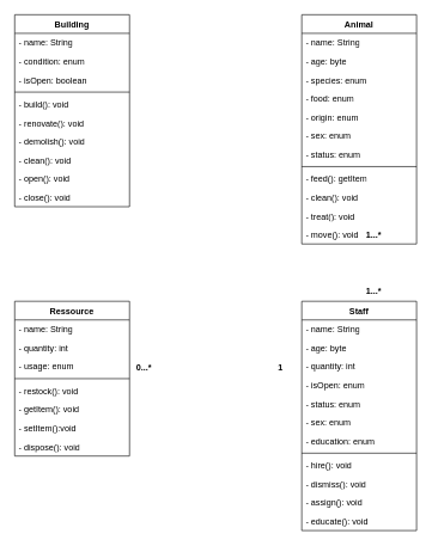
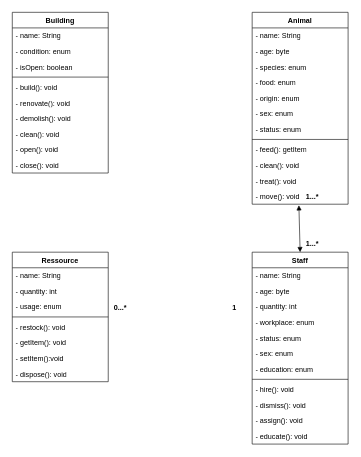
  <mxCell id="0" />
  <mxCell id="1" parent="0" />
  <mxCell id="2" value="Building" style="swimlane;fontStyle=1;align=center;verticalAlign=top;childLayout=stackLayout;horizontal=1;startSize=26;horizontalStack=0;resizeParent=1;resizeParentMax=0;resizeLast=0;collapsible=1;marginBottom=0;whiteSpace=wrap;html=1;" vertex="1" parent="1"><mxGeometry x="20" y="20" width="160" height="268" as="geometry"><mxRectangle x="40" y="40" width="80" height="30" as="alternateBounds" /></mxGeometry></mxCell>
  <mxCell id="3" value="- name: String" style="text;strokeColor=none;fillColor=none;align=left;verticalAlign=top;spacingLeft=4;spacingRight=4;overflow=hidden;rotatable=0;points=[[0,0.5],[1,0.5]];portConstraint=eastwest;whiteSpace=wrap;html=1;" vertex="1" parent="2"><mxGeometry y="26" width="160" height="26" as="geometry" /></mxCell>
  <mxCell id="4" value="- condition: enum" style="text;strokeColor=none;fillColor=none;align=left;verticalAlign=top;spacingLeft=4;spacingRight=4;overflow=hidden;rotatable=0;points=[[0,0.5],[1,0.5]];portConstraint=eastwest;whiteSpace=wrap;html=1;" vertex="1" parent="2"><mxGeometry y="52" width="160" height="26" as="geometry" /></mxCell>
  <mxCell id="5" value="- isOpen: boolean" style="text;strokeColor=none;fillColor=none;align=left;verticalAlign=top;spacingLeft=4;spacingRight=4;overflow=hidden;rotatable=0;points=[[0,0.5],[1,0.5]];portConstraint=eastwest;whiteSpace=wrap;html=1;" vertex="1" parent="2"><mxGeometry y="78" width="160" height="26" as="geometry" /></mxCell>
  <mxCell id="6" value="" style="line;strokeWidth=1;fillColor=none;align=left;verticalAlign=middle;spacingTop=-1;spacingLeft=3;spacingRight=3;rotatable=0;labelPosition=right;points=[];portConstraint=eastwest;strokeColor=inherit;" vertex="1" parent="2"><mxGeometry y="104" width="160" height="8" as="geometry" /></mxCell>
  <mxCell id="7" value="- build(): void" style="text;strokeColor=none;fillColor=none;align=left;verticalAlign=top;spacingLeft=4;spacingRight=4;overflow=hidden;rotatable=0;points=[[0,0.5],[1,0.5]];portConstraint=eastwest;whiteSpace=wrap;html=1;" vertex="1" parent="2"><mxGeometry y="112" width="160" height="26" as="geometry" /></mxCell>
  <mxCell id="8" value="- renovate(): void" style="text;strokeColor=none;fillColor=none;align=left;verticalAlign=top;spacingLeft=4;spacingRight=4;overflow=hidden;rotatable=0;points=[[0,0.5],[1,0.5]];portConstraint=eastwest;whiteSpace=wrap;html=1;" vertex="1" parent="2"><mxGeometry y="138" width="160" height="26" as="geometry" /></mxCell>
  <mxCell id="9" value="- demolish(): void" style="text;strokeColor=none;fillColor=none;align=left;verticalAlign=top;spacingLeft=4;spacingRight=4;overflow=hidden;rotatable=0;points=[[0,0.5],[1,0.5]];portConstraint=eastwest;whiteSpace=wrap;html=1;" vertex="1" parent="2"><mxGeometry y="164" width="160" height="26" as="geometry" /></mxCell>
  <mxCell id="10" value="- clean(): void" style="text;strokeColor=none;fillColor=none;align=left;verticalAlign=top;spacingLeft=4;spacingRight=4;overflow=hidden;rotatable=0;points=[[0,0.5],[1,0.5]];portConstraint=eastwest;whiteSpace=wrap;html=1;" vertex="1" parent="2"><mxGeometry y="190" width="160" height="26" as="geometry" /></mxCell>
  <mxCell id="11" value="- open(): void" style="text;strokeColor=none;fillColor=none;align=left;verticalAlign=top;spacingLeft=4;spacingRight=4;overflow=hidden;rotatable=0;points=[[0,0.5],[1,0.5]];portConstraint=eastwest;whiteSpace=wrap;html=1;" vertex="1" parent="2"><mxGeometry y="216" width="160" height="26" as="geometry" /></mxCell>
  <mxCell id="12" value="- close(): void" style="text;strokeColor=none;fillColor=none;align=left;verticalAlign=top;spacingLeft=4;spacingRight=4;overflow=hidden;rotatable=0;points=[[0,0.5],[1,0.5]];portConstraint=eastwest;whiteSpace=wrap;html=1;" vertex="1" parent="2"><mxGeometry y="242" width="160" height="26" as="geometry" /></mxCell>
  <mxCell id="13" value="Staff" style="swimlane;fontStyle=1;align=center;verticalAlign=top;childLayout=stackLayout;horizontal=1;startSize=26;horizontalStack=0;resizeParent=1;resizeParentMax=0;resizeLast=0;collapsible=1;marginBottom=0;whiteSpace=wrap;html=1;" vertex="1" parent="1"><mxGeometry x="420" y="420" width="160" height="320" as="geometry" /></mxCell>
  <mxCell id="14" value="- name: String" style="text;strokeColor=none;fillColor=none;align=left;verticalAlign=top;spacingLeft=4;spacingRight=4;overflow=hidden;rotatable=0;points=[[0,0.5],[1,0.5]];portConstraint=eastwest;whiteSpace=wrap;html=1;" vertex="1" parent="13"><mxGeometry y="26" width="160" height="26" as="geometry" /></mxCell>
  <mxCell id="15" value="- age: byte" style="text;strokeColor=none;fillColor=none;align=left;verticalAlign=top;spacingLeft=4;spacingRight=4;overflow=hidden;rotatable=0;points=[[0,0.5],[1,0.5]];portConstraint=eastwest;whiteSpace=wrap;html=1;" vertex="1" parent="13"><mxGeometry y="52" width="160" height="26" as="geometry" /></mxCell>
  <mxCell id="16" value="- quantity: int" style="text;strokeColor=none;fillColor=none;align=left;verticalAlign=top;spacingLeft=4;spacingRight=4;overflow=hidden;rotatable=0;points=[[0,0.5],[1,0.5]];portConstraint=eastwest;whiteSpace=wrap;html=1;" vertex="1" parent="13"><mxGeometry y="78" width="160" height="26" as="geometry" /></mxCell>
- <mxCell id="17" value="- isOpen: enum" style="text;strokeColor=none;fillColor=none;align=left;verticalAlign=top;spacingLeft=4;spacingRight=4;overflow=hidden;rotatable=0;points=[[0,0.5],[1,0.5]];portConstraint=eastwest;whiteSpace=wrap;html=1;" vertex="1" parent="13"><mxGeometry y="104" width="160" height="26" as="geometry" /></mxCell>
+ <mxCell id="17" value="- workplace: enum" style="text;strokeColor=none;fillColor=none;align=left;verticalAlign=top;spacingLeft=4;spacingRight=4;overflow=hidden;rotatable=0;points=[[0,0.5],[1,0.5]];portConstraint=eastwest;whiteSpace=wrap;html=1;" vertex="1" parent="13"><mxGeometry y="104" width="160" height="26" as="geometry" /></mxCell>
  <mxCell id="18" value="- status: enum" style="text;strokeColor=none;fillColor=none;align=left;verticalAlign=top;spacingLeft=4;spacingRight=4;overflow=hidden;rotatable=0;points=[[0,0.5],[1,0.5]];portConstraint=eastwest;whiteSpace=wrap;html=1;" vertex="1" parent="13"><mxGeometry y="130" width="160" height="26" as="geometry" /></mxCell>
  <mxCell id="19" value="- sex: enum" style="text;strokeColor=none;fillColor=none;align=left;verticalAlign=top;spacingLeft=4;spacingRight=4;overflow=hidden;rotatable=0;points=[[0,0.5],[1,0.5]];portConstraint=eastwest;whiteSpace=wrap;html=1;" vertex="1" parent="13"><mxGeometry y="156" width="160" height="26" as="geometry" /></mxCell>
  <mxCell id="20" value="- education: enum" style="text;strokeColor=none;fillColor=none;align=left;verticalAlign=top;spacingLeft=4;spacingRight=4;overflow=hidden;rotatable=0;points=[[0,0.5],[1,0.5]];portConstraint=eastwest;whiteSpace=wrap;html=1;" vertex="1" parent="13"><mxGeometry y="182" width="160" height="26" as="geometry" /></mxCell>
  <mxCell id="21" value="" style="line;strokeWidth=1;fillColor=none;align=left;verticalAlign=middle;spacingTop=-1;spacingLeft=3;spacingRight=3;rotatable=0;labelPosition=right;points=[];portConstraint=eastwest;strokeColor=inherit;" vertex="1" parent="13"><mxGeometry y="208" width="160" height="8" as="geometry" /></mxCell>
  <mxCell id="22" value="- hire(): void" style="text;strokeColor=none;fillColor=none;align=left;verticalAlign=top;spacingLeft=4;spacingRight=4;overflow=hidden;rotatable=0;points=[[0,0.5],[1,0.5]];portConstraint=eastwest;whiteSpace=wrap;html=1;" vertex="1" parent="13"><mxGeometry y="216" width="160" height="26" as="geometry" /></mxCell>
  <mxCell id="23" value="- dismiss(): void" style="text;strokeColor=none;fillColor=none;align=left;verticalAlign=top;spacingLeft=4;spacingRight=4;overflow=hidden;rotatable=0;points=[[0,0.5],[1,0.5]];portConstraint=eastwest;whiteSpace=wrap;html=1;" vertex="1" parent="13"><mxGeometry y="242" width="160" height="26" as="geometry" /></mxCell>
  <mxCell id="24" value="- assign(): void" style="text;strokeColor=none;fillColor=none;align=left;verticalAlign=top;spacingLeft=4;spacingRight=4;overflow=hidden;rotatable=0;points=[[0,0.5],[1,0.5]];portConstraint=eastwest;whiteSpace=wrap;html=1;" vertex="1" parent="13"><mxGeometry y="268" width="160" height="26" as="geometry" /></mxCell>
  <mxCell id="25" value="- educate(): void" style="text;strokeColor=none;fillColor=none;align=left;verticalAlign=top;spacingLeft=4;spacingRight=4;overflow=hidden;rotatable=0;points=[[0,0.5],[1,0.5]];portConstraint=eastwest;whiteSpace=wrap;html=1;" vertex="1" parent="13"><mxGeometry y="294" width="160" height="26" as="geometry" /></mxCell>
  <mxCell id="26" value="Animal" style="swimlane;fontStyle=1;align=center;verticalAlign=top;childLayout=stackLayout;horizontal=1;startSize=26;horizontalStack=0;resizeParent=1;resizeParentMax=0;resizeLast=0;collapsible=1;marginBottom=0;whiteSpace=wrap;html=1;" vertex="1" parent="1"><mxGeometry x="420" y="20" width="160" height="320" as="geometry"><mxRectangle x="440" y="40" width="80" height="30" as="alternateBounds" /></mxGeometry></mxCell>
  <mxCell id="27" value="- name: String" style="text;strokeColor=none;fillColor=none;align=left;verticalAlign=top;spacingLeft=4;spacingRight=4;overflow=hidden;rotatable=0;points=[[0,0.5],[1,0.5]];portConstraint=eastwest;whiteSpace=wrap;html=1;" vertex="1" parent="26"><mxGeometry y="26" width="160" height="26" as="geometry" /></mxCell>
  <mxCell id="28" value="- age: byte" style="text;strokeColor=none;fillColor=none;align=left;verticalAlign=top;spacingLeft=4;spacingRight=4;overflow=hidden;rotatable=0;points=[[0,0.5],[1,0.5]];portConstraint=eastwest;whiteSpace=wrap;html=1;" vertex="1" parent="26"><mxGeometry y="52" width="160" height="26" as="geometry" /></mxCell>
  <mxCell id="29" value="- species: enum" style="text;strokeColor=none;fillColor=none;align=left;verticalAlign=top;spacingLeft=4;spacingRight=4;overflow=hidden;rotatable=0;points=[[0,0.5],[1,0.5]];portConstraint=eastwest;whiteSpace=wrap;html=1;" vertex="1" parent="26"><mxGeometry y="78" width="160" height="26" as="geometry" /></mxCell>
  <mxCell id="30" value="- food: enum" style="text;strokeColor=none;fillColor=none;align=left;verticalAlign=top;spacingLeft=4;spacingRight=4;overflow=hidden;rotatable=0;points=[[0,0.5],[1,0.5]];portConstraint=eastwest;whiteSpace=wrap;html=1;" vertex="1" parent="26"><mxGeometry y="104" width="160" height="26" as="geometry" /></mxCell>
  <mxCell id="31" value="- origin: enum" style="text;strokeColor=none;fillColor=none;align=left;verticalAlign=top;spacingLeft=4;spacingRight=4;overflow=hidden;rotatable=0;points=[[0,0.5],[1,0.5]];portConstraint=eastwest;whiteSpace=wrap;html=1;" vertex="1" parent="26"><mxGeometry y="130" width="160" height="26" as="geometry" /></mxCell>
  <mxCell id="32" value="- sex: enum" style="text;strokeColor=none;fillColor=none;align=left;verticalAlign=top;spacingLeft=4;spacingRight=4;overflow=hidden;rotatable=0;points=[[0,0.5],[1,0.5]];portConstraint=eastwest;whiteSpace=wrap;html=1;" vertex="1" parent="26"><mxGeometry y="156" width="160" height="26" as="geometry" /></mxCell>
  <mxCell id="33" value="- status: enum" style="text;strokeColor=none;fillColor=none;align=left;verticalAlign=top;spacingLeft=4;spacingRight=4;overflow=hidden;rotatable=0;points=[[0,0.5],[1,0.5]];portConstraint=eastwest;whiteSpace=wrap;html=1;" vertex="1" parent="26"><mxGeometry y="182" width="160" height="26" as="geometry" /></mxCell>
  <mxCell id="34" value="" style="line;strokeWidth=1;fillColor=none;align=left;verticalAlign=middle;spacingTop=-1;spacingLeft=3;spacingRight=3;rotatable=0;labelPosition=right;points=[];portConstraint=eastwest;strokeColor=inherit;" vertex="1" parent="26"><mxGeometry y="208" width="160" height="8" as="geometry" /></mxCell>
  <mxCell id="35" value="- feed(): getItem" style="text;strokeColor=none;fillColor=none;align=left;verticalAlign=top;spacingLeft=4;spacingRight=4;overflow=hidden;rotatable=0;points=[[0,0.5],[1,0.5]];portConstraint=eastwest;whiteSpace=wrap;html=1;" vertex="1" parent="26"><mxGeometry y="216" width="160" height="26" as="geometry" /></mxCell>
  <mxCell id="36" value="- clean(): void" style="text;strokeColor=none;fillColor=none;align=left;verticalAlign=top;spacingLeft=4;spacingRight=4;overflow=hidden;rotatable=0;points=[[0,0.5],[1,0.5]];portConstraint=eastwest;whiteSpace=wrap;html=1;" vertex="1" parent="26"><mxGeometry y="242" width="160" height="26" as="geometry" /></mxCell>
  <mxCell id="37" value="- treat(): void" style="text;strokeColor=none;fillColor=none;align=left;verticalAlign=top;spacingLeft=4;spacingRight=4;overflow=hidden;rotatable=0;points=[[0,0.5],[1,0.5]];portConstraint=eastwest;whiteSpace=wrap;html=1;" vertex="1" parent="26"><mxGeometry y="268" width="160" height="26" as="geometry" /></mxCell>
  <mxCell id="38" value="- move(): void" style="text;strokeColor=none;fillColor=none;align=left;verticalAlign=top;spacingLeft=4;spacingRight=4;overflow=hidden;rotatable=0;points=[[0,0.5],[1,0.5]];portConstraint=eastwest;whiteSpace=wrap;html=1;" vertex="1" parent="26"><mxGeometry y="294" width="160" height="26" as="geometry" /></mxCell>
  <mxCell id="39" value="Ressource" style="swimlane;fontStyle=1;align=center;verticalAlign=top;childLayout=stackLayout;horizontal=1;startSize=26;horizontalStack=0;resizeParent=1;resizeParentMax=0;resizeLast=0;collapsible=1;marginBottom=0;whiteSpace=wrap;html=1;" vertex="1" parent="1"><mxGeometry x="20" y="420" width="160" height="216" as="geometry"><mxRectangle x="440" y="440" width="100" height="30" as="alternateBounds" /></mxGeometry></mxCell>
  <mxCell id="40" value="- name: String" style="text;strokeColor=none;fillColor=none;align=left;verticalAlign=top;spacingLeft=4;spacingRight=4;overflow=hidden;rotatable=0;points=[[0,0.5],[1,0.5]];portConstraint=eastwest;whiteSpace=wrap;html=1;" vertex="1" parent="39"><mxGeometry y="26" width="160" height="26" as="geometry" /></mxCell>
  <mxCell id="41" value="- quantity: int" style="text;strokeColor=none;fillColor=none;align=left;verticalAlign=top;spacingLeft=4;spacingRight=4;overflow=hidden;rotatable=0;points=[[0,0.5],[1,0.5]];portConstraint=eastwest;whiteSpace=wrap;html=1;" vertex="1" parent="39"><mxGeometry y="52" width="160" height="26" as="geometry" /></mxCell>
  <mxCell id="42" value="- usage: enum" style="text;strokeColor=none;fillColor=none;align=left;verticalAlign=top;spacingLeft=4;spacingRight=4;overflow=hidden;rotatable=0;points=[[0,0.5],[1,0.5]];portConstraint=eastwest;whiteSpace=wrap;html=1;" vertex="1" parent="39"><mxGeometry y="78" width="160" height="26" as="geometry" /></mxCell>
  <mxCell id="43" value="" style="line;strokeWidth=1;fillColor=none;align=left;verticalAlign=middle;spacingTop=-1;spacingLeft=3;spacingRight=3;rotatable=0;labelPosition=right;points=[];portConstraint=eastwest;strokeColor=inherit;" vertex="1" parent="39"><mxGeometry y="104" width="160" height="8" as="geometry" /></mxCell>
  <mxCell id="44" value="- restock(): void" style="text;strokeColor=none;fillColor=none;align=left;verticalAlign=top;spacingLeft=4;spacingRight=4;overflow=hidden;rotatable=0;points=[[0,0.5],[1,0.5]];portConstraint=eastwest;whiteSpace=wrap;html=1;" vertex="1" parent="39"><mxGeometry y="112" width="160" height="26" as="geometry" /></mxCell>
  <mxCell id="45" value="- getItem(): void" style="text;strokeColor=none;fillColor=none;align=left;verticalAlign=top;spacingLeft=4;spacingRight=4;overflow=hidden;rotatable=0;points=[[0,0.5],[1,0.5]];portConstraint=eastwest;whiteSpace=wrap;html=1;" vertex="1" parent="39"><mxGeometry y="138" width="160" height="26" as="geometry" /></mxCell>
  <mxCell id="46" value="- setItem():void" style="text;strokeColor=none;fillColor=none;align=left;verticalAlign=top;spacingLeft=4;spacingRight=4;overflow=hidden;rotatable=0;points=[[0,0.5],[1,0.5]];portConstraint=eastwest;whiteSpace=wrap;html=1;" vertex="1" parent="39"><mxGeometry y="164" width="160" height="26" as="geometry" /></mxCell>
  <mxCell id="47" value="- dispose(): void" style="text;strokeColor=none;fillColor=none;align=left;verticalAlign=top;spacingLeft=4;spacingRight=4;overflow=hidden;rotatable=0;points=[[0,0.5],[1,0.5]];portConstraint=eastwest;whiteSpace=wrap;html=1;" vertex="1" parent="39"><mxGeometry y="190" width="160" height="26" as="geometry" /></mxCell>
+ <mxCell id="48" value="" style="endArrow=block;startArrow=block;endFill=1;startFill=1;html=1;rounded=0;exitX=0.487;exitY=1.066;exitDx=0;exitDy=0;exitPerimeter=0;entryX=0.5;entryY=0;entryDx=0;entryDy=0;" edge="1" parent="1" source="38" target="13"><mxGeometry width="160" relative="1" as="geometry"><mxPoint x="330" y="420" as="sourcePoint" /><mxPoint x="490" y="420" as="targetPoint" /><Array as="points" /></mxGeometry></mxCell>
  <mxCell id="49" value="1...*" style="text;align=center;fontStyle=1;verticalAlign=middle;spacingLeft=3;spacingRight=3;strokeColor=none;rotatable=0;points=[[0,0.5],[1,0.5]];portConstraint=eastwest;html=1;" vertex="1" parent="1"><mxGeometry x="480" y="314" width="80" height="26" as="geometry" /></mxCell>
  <mxCell id="50" value="1...*" style="text;align=center;fontStyle=1;verticalAlign=middle;spacingLeft=3;spacingRight=3;strokeColor=none;rotatable=0;points=[[0,0.5],[1,0.5]];portConstraint=eastwest;html=1;" vertex="1" parent="1"><mxGeometry x="480" y="394" width="80" height="26" as="geometry" /></mxCell>
  <mxCell id="51" value="0...*" style="text;align=center;fontStyle=1;verticalAlign=middle;spacingLeft=3;spacingRight=3;strokeColor=none;rotatable=0;points=[[0,0.5],[1,0.5]];portConstraint=eastwest;html=1;" vertex="1" parent="1"><mxGeometry x="160" y="500" width="80" height="26" as="geometry" /></mxCell>
  <mxCell id="52" value="1" style="text;align=center;fontStyle=1;verticalAlign=middle;spacingLeft=3;spacingRight=3;strokeColor=none;rotatable=0;points=[[0,0.5],[1,0.5]];portConstraint=eastwest;html=1;" vertex="1" parent="1"><mxGeometry x="350" y="500" width="80" height="26" as="geometry" /></mxCell>
